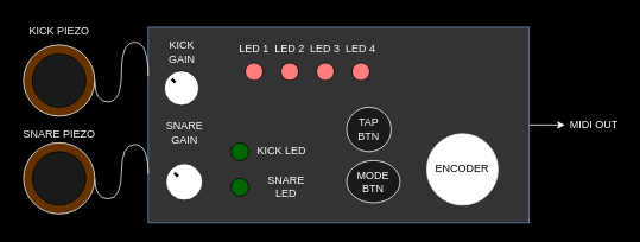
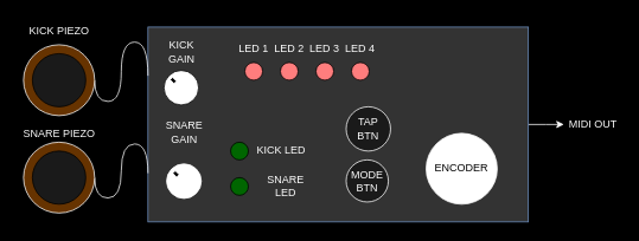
  <mxCell id="0" />
  <mxCell id="1" parent="0" />
  <mxCell id="2" style="edgeStyle=orthogonalEdgeStyle;rounded=0;orthogonalLoop=1;jettySize=auto;html=1;exitX=1;exitY=0.5;exitDx=0;exitDy=0;strokeColor=#FFFFFF;" edge="1" parent="1" source="3"><mxGeometry relative="1" as="geometry"><mxPoint x="634" y="140" as="targetPoint" /></mxGeometry></mxCell>
  <mxCell id="3" value="" style="rounded=0;whiteSpace=wrap;html=1;fillColor=#333333;strokeColor=#6c8ebf;fontColor=#FFFFFF;" vertex="1" parent="1"><mxGeometry x="166" y="30" width="428" height="220" as="geometry" /></mxCell>
  <mxCell id="4" value="" style="ellipse;whiteSpace=wrap;html=1;aspect=fixed;fontColor=#FFFFFF;fillColor=#FF7D7D;" vertex="1" parent="1"><mxGeometry x="275" y="70" width="20" height="20" as="geometry" /></mxCell>
  <mxCell id="5" value="" style="ellipse;whiteSpace=wrap;html=1;aspect=fixed;fontColor=#FFFFFF;fillColor=#006600;" vertex="1" parent="1"><mxGeometry x="259" y="200" width="20" height="20" as="geometry" /></mxCell>
  <mxCell id="6" value="" style="ellipse;whiteSpace=wrap;html=1;aspect=fixed;fontColor=#FFFFFF;fillColor=#006600;" vertex="1" parent="1"><mxGeometry x="259" y="160" width="20" height="20" as="geometry" /></mxCell>
  <mxCell id="7" value="ENCODER" style="ellipse;whiteSpace=wrap;html=1;aspect=fixed;fillColor=#FFFFFF;strokeColor=#FFFFFF;fontColor=#000000;" vertex="1" parent="1"><mxGeometry x="479" y="150" width="80" height="80" as="geometry" /></mxCell>
  <mxCell id="8" value="KICK LED" style="text;html=1;strokeColor=none;fillColor=none;align=center;verticalAlign=middle;whiteSpace=wrap;rounded=0;fontColor=#FFFFFF;" vertex="1" parent="1"><mxGeometry x="286" y="155" width="60" height="30" as="geometry" /></mxCell>
  <mxCell id="9" value="SNARE LED" style="text;html=1;strokeColor=none;fillColor=none;align=center;verticalAlign=middle;whiteSpace=wrap;rounded=0;fontColor=#FFFFFF;" vertex="1" parent="1"><mxGeometry x="286" y="195" width="70" height="30" as="geometry" /></mxCell>
  <mxCell id="10" value="LED 1" style="text;html=1;strokeColor=none;fillColor=none;align=center;verticalAlign=middle;whiteSpace=wrap;rounded=0;fontColor=#FFFFFF;" vertex="1" parent="1"><mxGeometry x="255" y="40" width="60" height="30" as="geometry" /></mxCell>
  <mxCell id="11" value="" style="ellipse;whiteSpace=wrap;html=1;aspect=fixed;fontColor=#FFFFFF;fillColor=#FF7D7D;" vertex="1" parent="1"><mxGeometry x="315" y="70" width="20" height="20" as="geometry" /></mxCell>
  <mxCell id="12" value="" style="ellipse;whiteSpace=wrap;html=1;aspect=fixed;fontColor=#FFFFFF;fillColor=#FF7D7D;" vertex="1" parent="1"><mxGeometry x="355" y="70" width="20" height="20" as="geometry" /></mxCell>
  <mxCell id="13" value="" style="ellipse;whiteSpace=wrap;html=1;aspect=fixed;fontColor=#FFFFFF;fillColor=#FF7D7D;" vertex="1" parent="1"><mxGeometry x="395" y="70" width="20" height="20" as="geometry" /></mxCell>
  <mxCell id="14" value="LED 2" style="text;html=1;strokeColor=none;fillColor=none;align=center;verticalAlign=middle;whiteSpace=wrap;rounded=0;fontColor=#FFFFFF;" vertex="1" parent="1"><mxGeometry x="295" y="40" width="60" height="30" as="geometry" /></mxCell>
  <mxCell id="15" value="LED 3" style="text;html=1;strokeColor=none;fillColor=none;align=center;verticalAlign=middle;whiteSpace=wrap;rounded=0;fontColor=#FFFFFF;" vertex="1" parent="1"><mxGeometry x="335" y="40" width="60" height="30" as="geometry" /></mxCell>
  <mxCell id="16" value="LED 4" style="text;html=1;strokeColor=none;fillColor=none;align=center;verticalAlign=middle;whiteSpace=wrap;rounded=0;fontColor=#FFFFFF;" vertex="1" parent="1"><mxGeometry x="375" y="40" width="60" height="30" as="geometry" /></mxCell>
  <mxCell id="17" style="edgeStyle=orthogonalEdgeStyle;orthogonalLoop=1;jettySize=auto;html=1;exitX=1;exitY=0.5;exitDx=0;exitDy=0;entryX=0;entryY=0.25;entryDx=0;entryDy=0;curved=1;strokeColor=#FFFFFF;endArrow=none;endFill=0;" edge="1" parent="1" source="18"><mxGeometry relative="1" as="geometry"><mxPoint x="166" y="85" as="targetPoint" /><Array as="points"><mxPoint x="106" y="114" /><mxPoint x="136" y="114" /><mxPoint x="136" y="47" /><mxPoint x="166" y="47" /></Array></mxGeometry></mxCell>
  <mxCell id="18" value="" style="ellipse;whiteSpace=wrap;html=1;aspect=fixed;fillColor=#663300;strokeColor=#FFFFFF;" vertex="1" parent="1"><mxGeometry x="26" y="50" width="80" height="80" as="geometry" /></mxCell>
  <mxCell id="19" value="" style="ellipse;whiteSpace=wrap;html=1;aspect=fixed;fillColor=#1A1A1A;" vertex="1" parent="1"><mxGeometry x="36" y="60" width="60" height="60" as="geometry" /></mxCell>
  <mxCell id="20" style="edgeStyle=orthogonalEdgeStyle;orthogonalLoop=1;jettySize=auto;html=1;exitX=1;exitY=0.5;exitDx=0;exitDy=0;entryX=0;entryY=0.75;entryDx=0;entryDy=0;curved=1;endArrow=none;endFill=0;strokeColor=#FFFFFF;" edge="1" parent="1" source="21"><mxGeometry relative="1" as="geometry"><mxPoint x="166" y="195" as="targetPoint" /><Array as="points"><mxPoint x="106" y="223" /><mxPoint x="136" y="223" /><mxPoint x="136" y="162" /><mxPoint x="166" y="162" /></Array></mxGeometry></mxCell>
  <mxCell id="21" value="" style="ellipse;whiteSpace=wrap;html=1;aspect=fixed;fillColor=#663300;strokeColor=#FFFFFF;" vertex="1" parent="1"><mxGeometry x="26" y="160" width="80" height="80" as="geometry" /></mxCell>
  <mxCell id="22" value="" style="ellipse;whiteSpace=wrap;html=1;aspect=fixed;fillColor=#1A1A1A;" vertex="1" parent="1"><mxGeometry x="36" y="170" width="60" height="60" as="geometry" /></mxCell>
  <mxCell id="23" value="MIDI OUT" style="text;html=1;strokeColor=none;fillColor=none;align=center;verticalAlign=middle;whiteSpace=wrap;rounded=0;fontColor=#FFFFFF;" vertex="1" parent="1"><mxGeometry x="637" y="125" width="60" height="30" as="geometry" /></mxCell>
  <mxCell id="24" value="&lt;div&gt;TAP&lt;/div&gt;&lt;div&gt;BTN&lt;br&gt;&lt;/div&gt;" style="ellipse;whiteSpace=wrap;html=1;aspect=fixed;fontColor=#FFFFFF;strokeColor=#FFFFFF;fillColor=#1A1A1A;" vertex="1" parent="1"><mxGeometry x="389" y="120" width="50" height="50" as="geometry" /></mxCell>
- <mxCell id="25" value="&lt;div&gt;MODE&lt;/div&gt;&lt;div&gt;BTN&lt;br&gt;&lt;/div&gt;" style="ellipse;whiteSpace=wrap;html=1;aspect=fixed;fontColor=#FFFFFF;strokeColor=#FFFFFF;fillColor=#1A1A1A;" vertex="1" parent="1"><mxGeometry x="389" y="180" width="60" height="47.5" as="geometry" /></mxCell>
+ <mxCell id="25" value="&lt;div&gt;MODE&lt;/div&gt;&lt;div&gt;BTN&lt;br&gt;&lt;/div&gt;" style="ellipse;whiteSpace=wrap;html=1;aspect=fixed;fontColor=#FFFFFF;strokeColor=#FFFFFF;fillColor=#1A1A1A;" vertex="1" parent="1"><mxGeometry x="389" y="180" width="47.5" height="47.5" as="geometry" /></mxCell>
  <mxCell id="26" value="KICK PIEZO" style="text;html=1;strokeColor=none;fillColor=none;align=center;verticalAlign=middle;whiteSpace=wrap;rounded=0;fontColor=#FFFFFF;" vertex="1" parent="1"><mxGeometry x="20.5" y="20" width="91" height="30" as="geometry" /></mxCell>
  <mxCell id="27" value="SNARE PIEZO" style="text;html=1;strokeColor=none;fillColor=none;align=center;verticalAlign=middle;whiteSpace=wrap;rounded=0;fontColor=#FFFFFF;" vertex="1" parent="1"><mxGeometry x="20.5" y="136" width="91" height="30" as="geometry" /></mxCell>
  <mxCell id="28" value="" style="ellipse;whiteSpace=wrap;html=1;aspect=fixed;" vertex="1" parent="1"><mxGeometry x="184" y="79" width="39" height="39" as="geometry" /></mxCell>
  <mxCell id="29" value="" style="rounded=0;whiteSpace=wrap;html=1;rotation=45;strokeColor=#FFFFFF;fillColor=#000000;" vertex="1" parent="1"><mxGeometry x="191.52" y="88.33" width="6" height="4" as="geometry" /></mxCell>
  <mxCell id="30" value="KICK GAIN" style="text;html=1;strokeColor=none;fillColor=none;align=center;verticalAlign=middle;whiteSpace=wrap;rounded=0;fontColor=#FFFFFF;" vertex="1" parent="1"><mxGeometry x="173.5" y="43" width="60" height="30" as="geometry" /></mxCell>
  <mxCell id="31" value="" style="ellipse;whiteSpace=wrap;html=1;aspect=fixed;fillColor=#FFFFFF;strokeColor=#FFFFFF;fontColor=#FFFFFF;" vertex="1" parent="1"><mxGeometry x="187" y="184.5" width="39" height="39" as="geometry" /></mxCell>
  <mxCell id="32" value="" style="rounded=0;whiteSpace=wrap;html=1;rotation=45;strokeColor=#FFFFFF;fillColor=#000000;" vertex="1" parent="1"><mxGeometry x="194.52" y="193.83" width="6" height="4" as="geometry" /></mxCell>
  <mxCell id="33" value="SNARE GAIN" style="text;html=1;strokeColor=none;fillColor=none;align=center;verticalAlign=middle;whiteSpace=wrap;rounded=0;fontColor=#FFFFFF;" vertex="1" parent="1"><mxGeometry x="176.5" y="134" width="60" height="30" as="geometry" /></mxCell>
